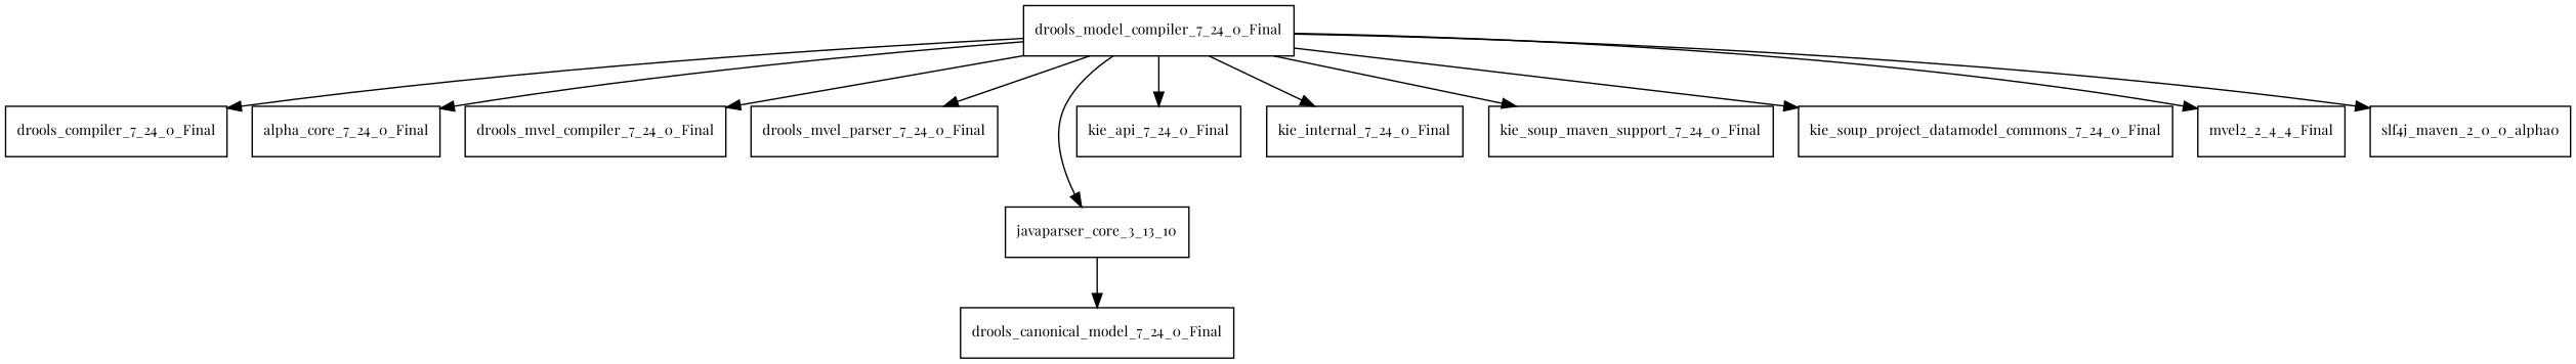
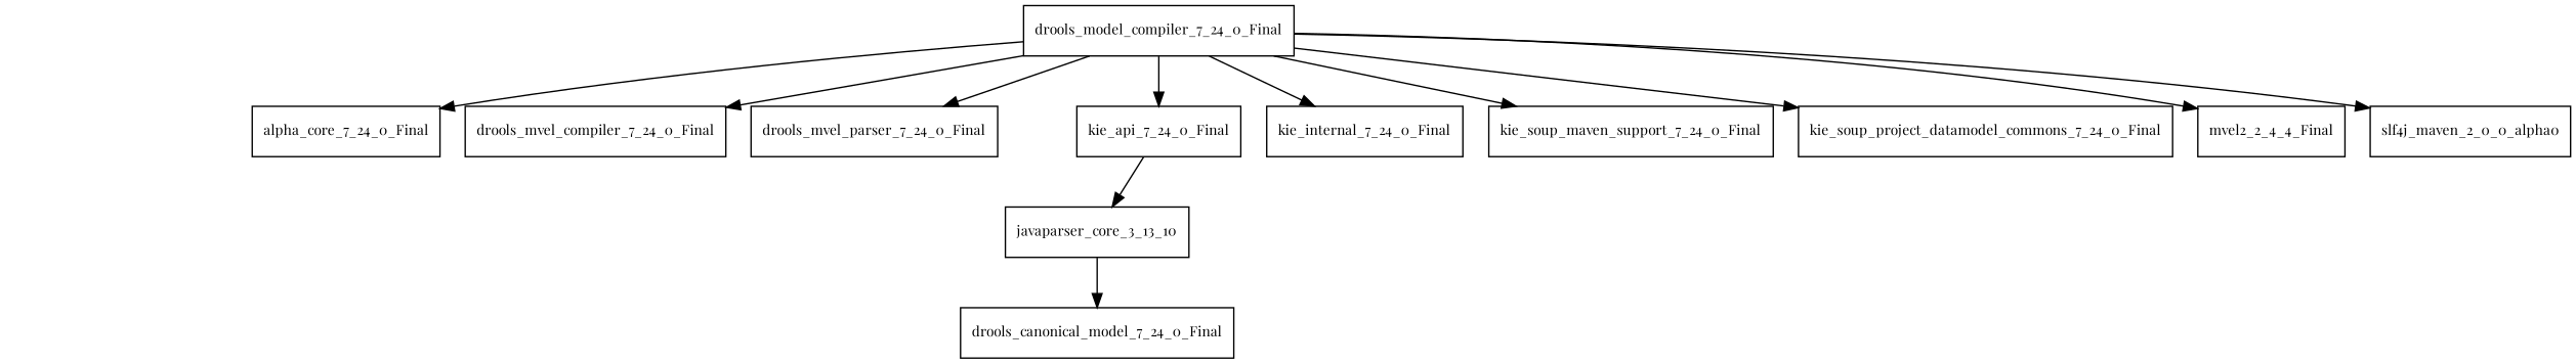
  digraph {
    fontname="Playfair Display"
    node [fontname="Playfair Display" fontsize=10.0 shape=box]
    edge [fontname="Playfair Display"]
    drools_model_compiler_7_24_0_Final
-   drools_compiler_7_24_0_Final
    n3 [label=alpha_core_7_24_0_Final]
    drools_mvel_compiler_7_24_0_Final
    drools_mvel_parser_7_24_0_Final
    javaparser_core_3_13_10
    kie_api_7_24_0_Final
    kie_internal_7_24_0_Final
    kie_soup_maven_support_7_24_0_Final
    kie_soup_project_datamodel_commons_7_24_0_Final
    mvel2_2_4_4_Final
    n12 [label=slf4j_maven_2_0_0_alpha0]
    drools_canonical_model_7_24_0_Final
-   drools_model_compiler_7_24_0_Final -> drools_compiler_7_24_0_Final
    drools_model_compiler_7_24_0_Final -> n3
    drools_model_compiler_7_24_0_Final -> drools_mvel_compiler_7_24_0_Final
    drools_model_compiler_7_24_0_Final -> drools_mvel_parser_7_24_0_Final
-   drools_model_compiler_7_24_0_Final -> javaparser_core_3_13_10
+   kie_api_7_24_0_Final -> javaparser_core_3_13_10
    drools_model_compiler_7_24_0_Final -> kie_api_7_24_0_Final
    drools_model_compiler_7_24_0_Final -> kie_internal_7_24_0_Final
    drools_model_compiler_7_24_0_Final -> kie_soup_maven_support_7_24_0_Final
    drools_model_compiler_7_24_0_Final -> kie_soup_project_datamodel_commons_7_24_0_Final
    drools_model_compiler_7_24_0_Final -> mvel2_2_4_4_Final
    drools_model_compiler_7_24_0_Final -> n12
    javaparser_core_3_13_10 -> drools_canonical_model_7_24_0_Final
  }
